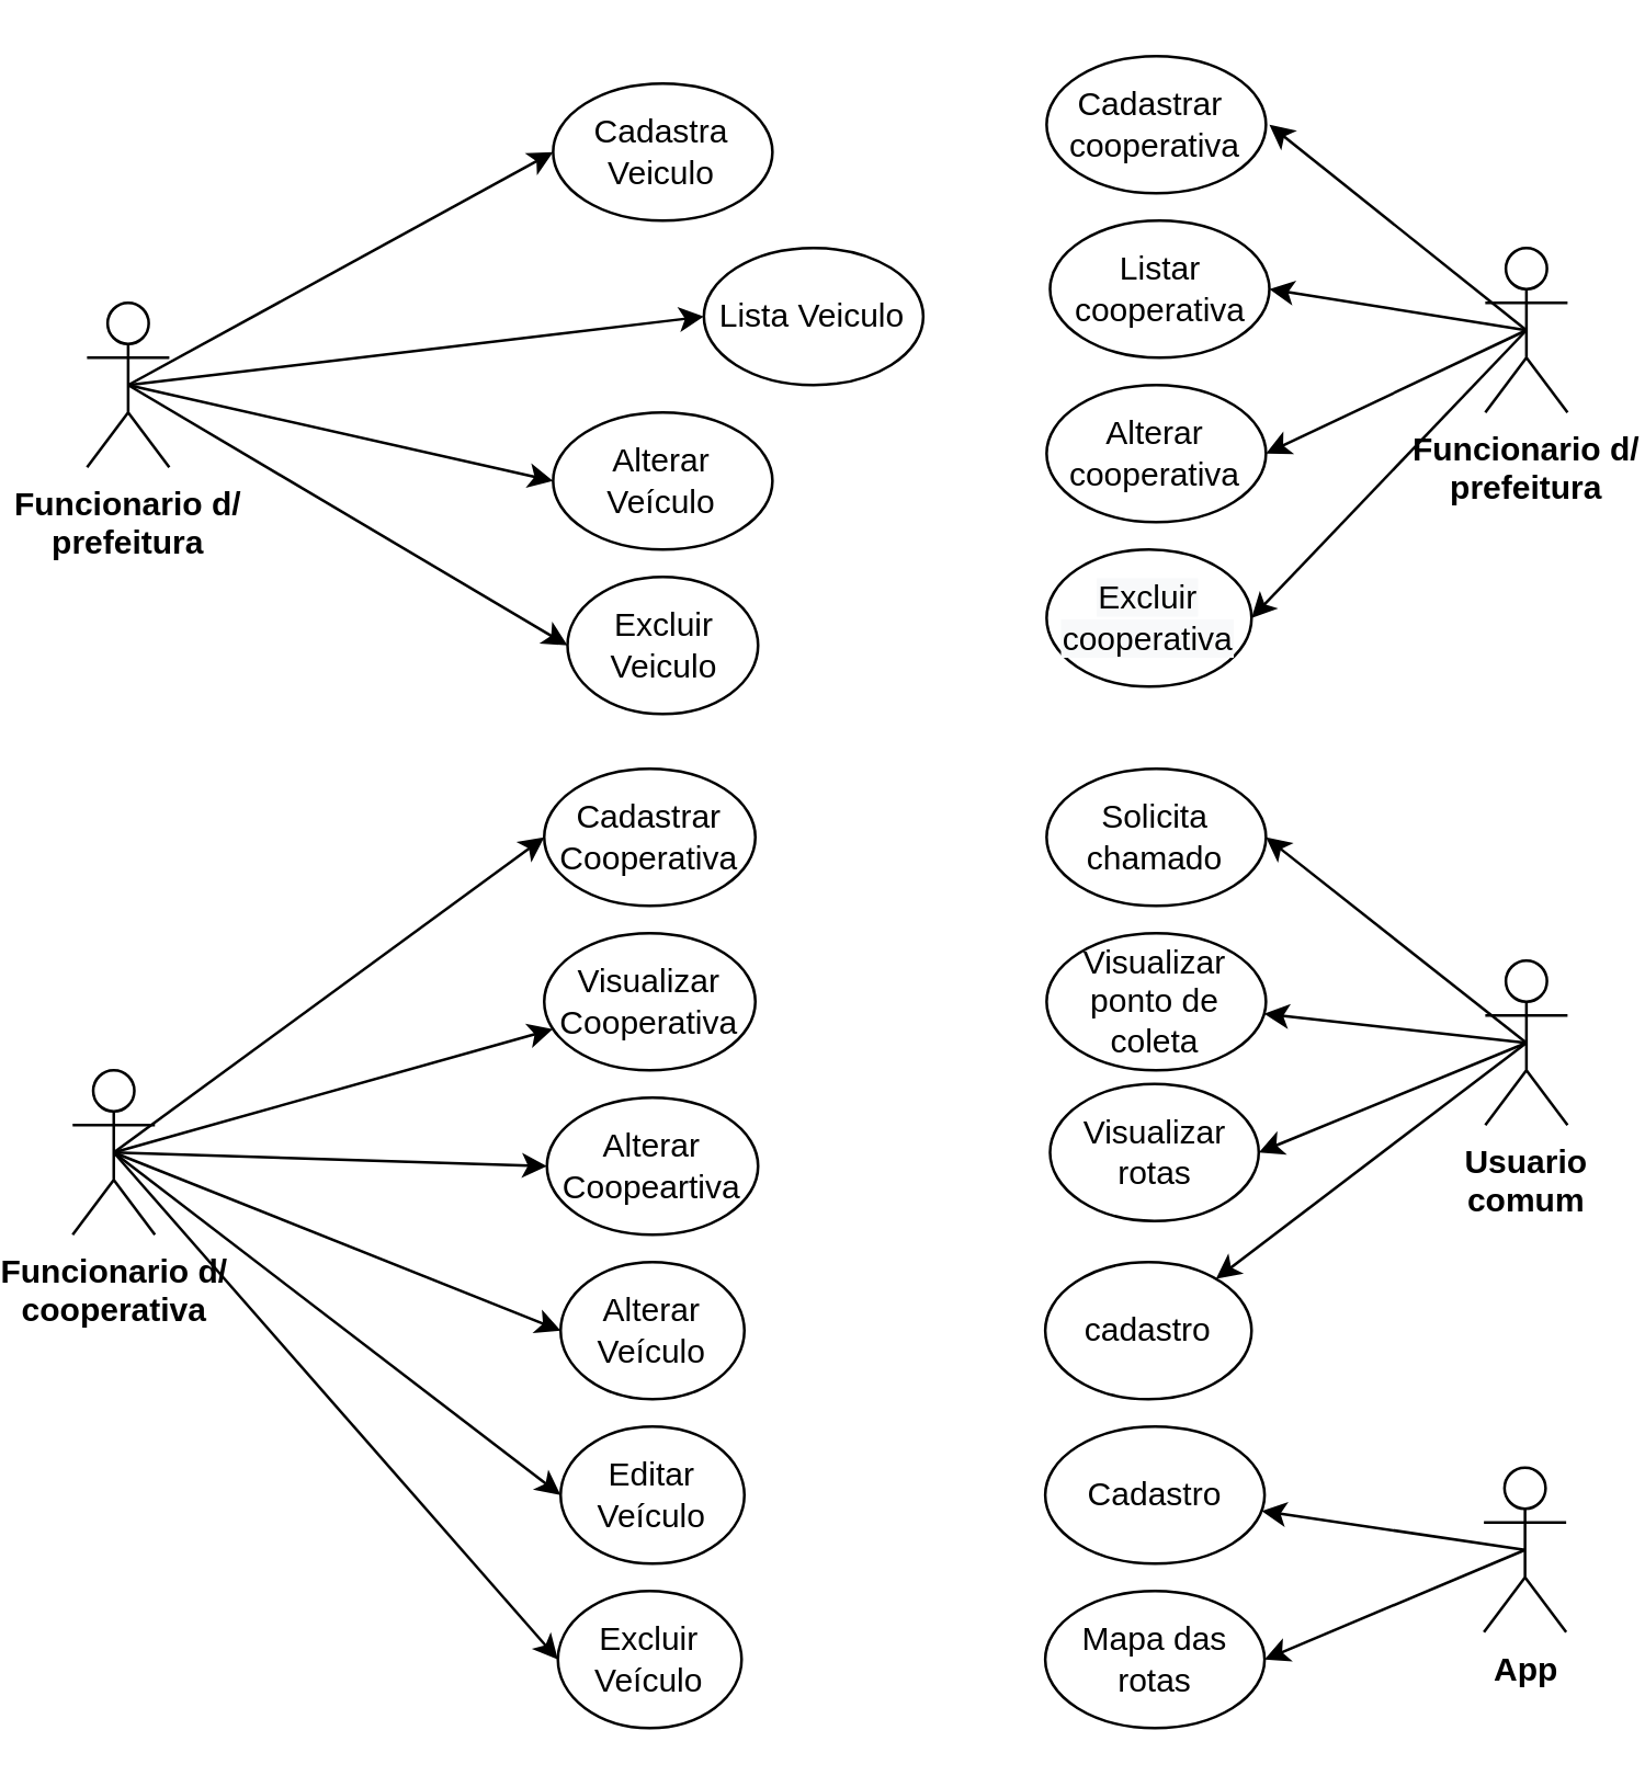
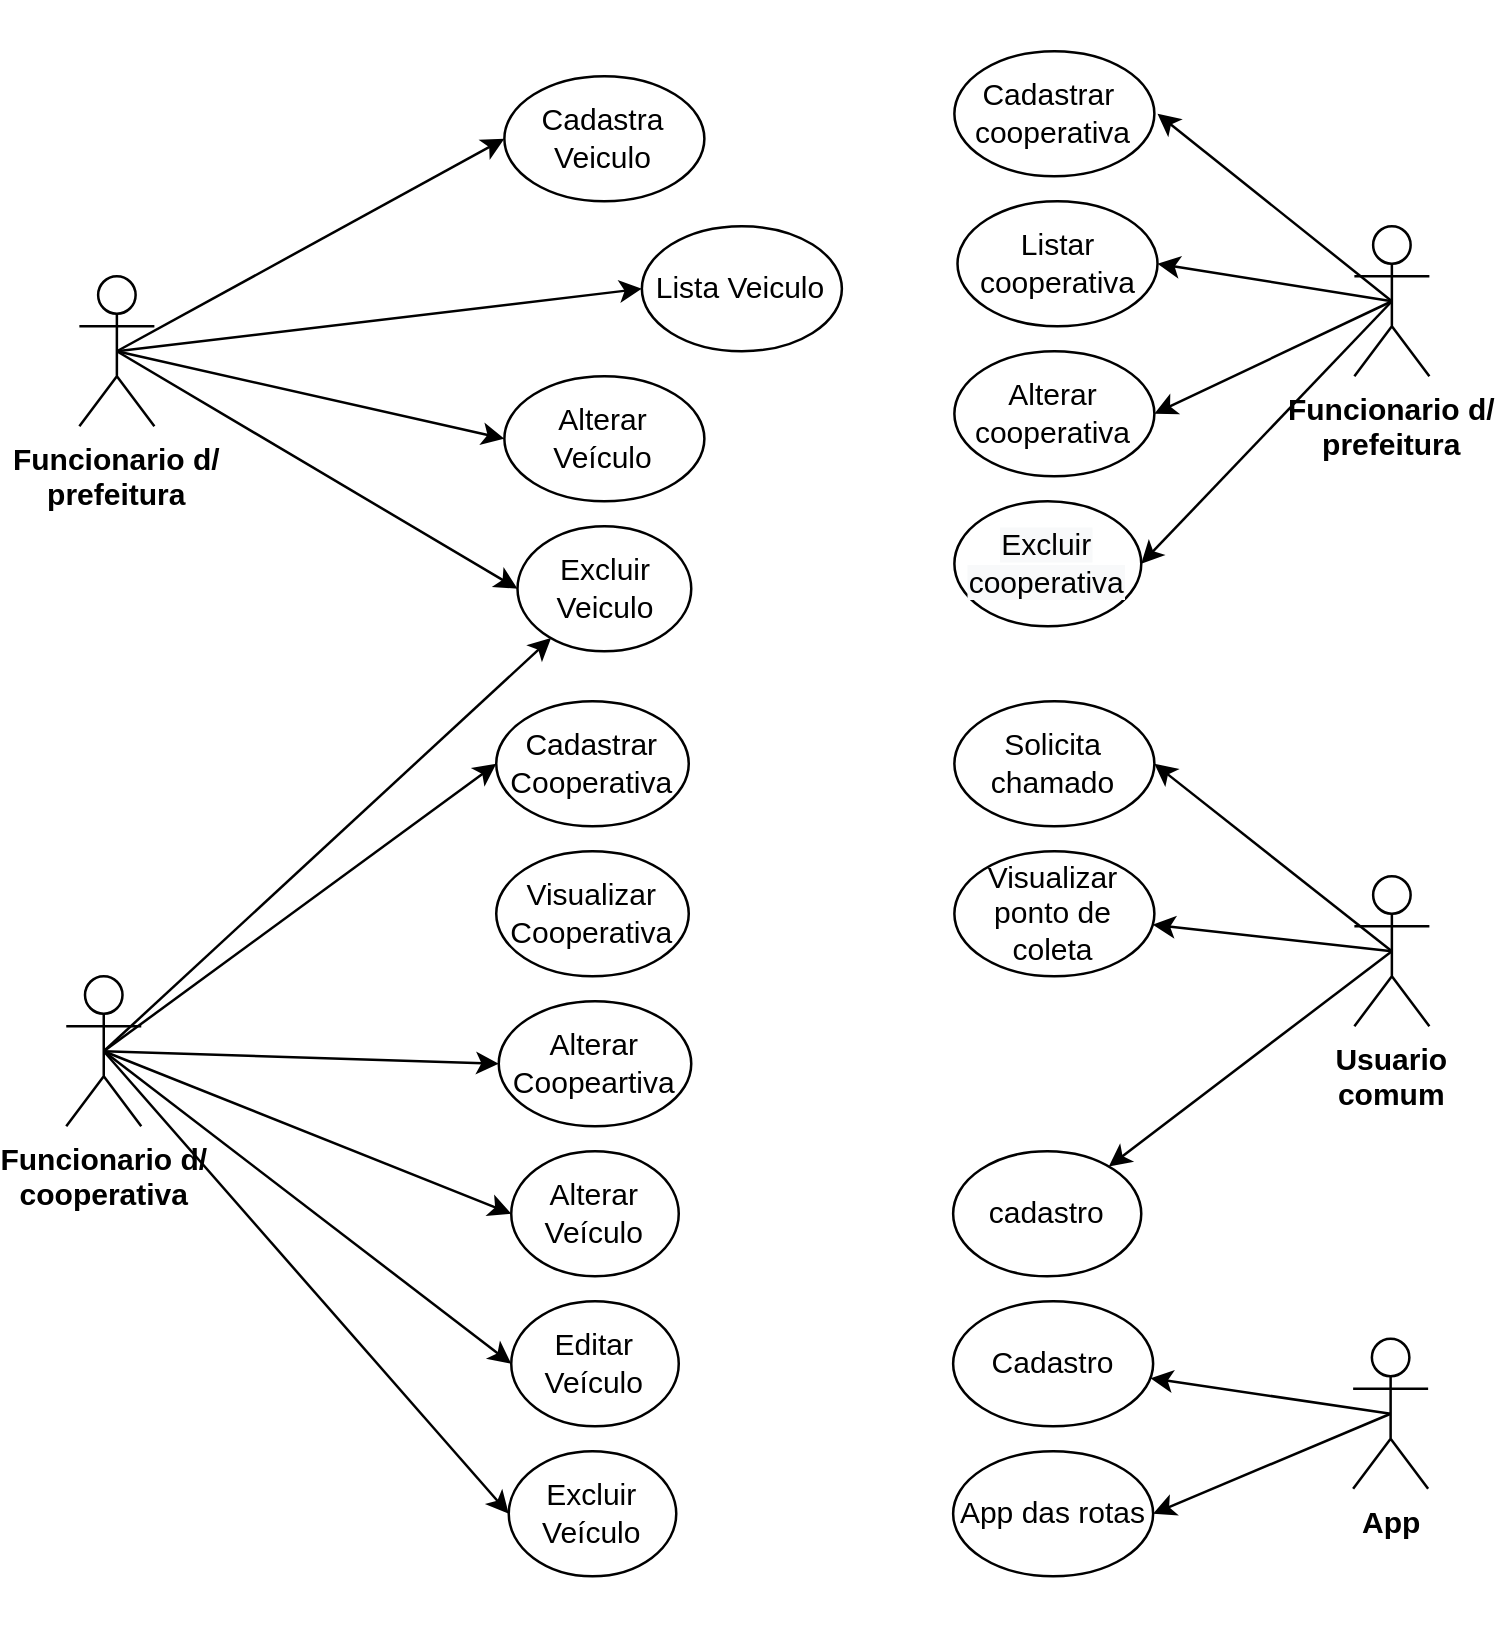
  <mxCell id="0" />
  <mxCell id="1" parent="0" />
  <mxCell id="2" style="rounded=0;orthogonalLoop=1;jettySize=auto;html=1;exitX=0.5;exitY=0.5;exitDx=0;exitDy=0;exitPerimeter=0;" parent="1" source="5" target="6" edge="1"><mxGeometry relative="1" as="geometry"><mxPoint x="537.25" y="380" as="sourcePoint" /></mxGeometry></mxCell>
  <mxCell id="3" style="edgeStyle=none;rounded=0;orthogonalLoop=1;jettySize=auto;html=1;entryX=1;entryY=0.5;entryDx=0;entryDy=0;exitX=0.5;exitY=0.5;exitDx=0;exitDy=0;exitPerimeter=0;" parent="1" source="5" target="7" edge="1"><mxGeometry relative="1" as="geometry"><mxPoint x="537.25" y="380" as="sourcePoint" /></mxGeometry></mxCell>
- <mxCell id="4" style="rounded=0;orthogonalLoop=1;jettySize=auto;html=1;entryX=1;entryY=0.5;entryDx=0;entryDy=0;exitX=0.5;exitY=0.5;exitDx=0;exitDy=0;exitPerimeter=0;" parent="1" source="5" target="18" edge="1"><mxGeometry relative="1" as="geometry" /></mxCell>
  <mxCell id="5" value="&lt;b&gt;Usuario&lt;br&gt;comum&lt;/b&gt;" style="shape=umlActor;verticalLabelPosition=bottom;verticalAlign=top;html=1;outlineConnect=0;" parent="1" vertex="1"><mxGeometry x="535.25" y="350" width="30" height="60" as="geometry" /></mxCell>
  <mxCell id="6" value="Visualizar ponto de coleta" style="ellipse;whiteSpace=wrap;html=1;" parent="1" vertex="1"><mxGeometry x="375.25" y="340" width="80" height="50" as="geometry" /></mxCell>
  <mxCell id="7" value="Solicita chamado" style="ellipse;whiteSpace=wrap;html=1;" parent="1" vertex="1"><mxGeometry x="375.25" y="280" width="80" height="50" as="geometry" /></mxCell>
- <mxCell id="8" style="rounded=0;orthogonalLoop=1;jettySize=auto;html=1;exitX=0.5;exitY=0.5;exitDx=0;exitDy=0;exitPerimeter=0;" parent="1" source="14" target="15" edge="1"><mxGeometry relative="1" as="geometry" /></mxCell>
+ <mxCell id="8" style="rounded=0;orthogonalLoop=1;jettySize=auto;html=1;exitX=0.5;exitY=0.5;exitDx=0;exitDy=0;exitPerimeter=0;" parent="1" source="14" target="33" edge="1"><mxGeometry relative="1" as="geometry" /></mxCell>
  <mxCell id="9" style="edgeStyle=none;rounded=0;orthogonalLoop=1;jettySize=auto;html=1;entryX=0;entryY=0.5;entryDx=0;entryDy=0;exitX=0.5;exitY=0.5;exitDx=0;exitDy=0;exitPerimeter=0;" parent="1" source="14" target="16" edge="1"><mxGeometry relative="1" as="geometry" /></mxCell>
  <mxCell id="10" style="edgeStyle=none;rounded=0;orthogonalLoop=1;jettySize=auto;html=1;entryX=0;entryY=0.5;entryDx=0;entryDy=0;exitX=0.5;exitY=0.5;exitDx=0;exitDy=0;exitPerimeter=0;" parent="1" source="14" target="17" edge="1"><mxGeometry relative="1" as="geometry" /></mxCell>
  <mxCell id="11" style="edgeStyle=none;rounded=0;orthogonalLoop=1;jettySize=auto;html=1;entryX=0;entryY=0.5;entryDx=0;entryDy=0;exitX=0.5;exitY=0.5;exitDx=0;exitDy=0;exitPerimeter=0;" parent="1" source="14" target="19" edge="1"><mxGeometry relative="1" as="geometry" /></mxCell>
  <mxCell id="12" style="edgeStyle=none;rounded=0;orthogonalLoop=1;jettySize=auto;html=1;entryX=0;entryY=0.5;entryDx=0;entryDy=0;exitX=0.5;exitY=0.5;exitDx=0;exitDy=0;exitPerimeter=0;" parent="1" source="14" target="20" edge="1"><mxGeometry relative="1" as="geometry" /></mxCell>
  <mxCell id="13" style="edgeStyle=none;rounded=0;orthogonalLoop=1;jettySize=auto;html=1;entryX=0;entryY=0.5;entryDx=0;entryDy=0;exitX=0.5;exitY=0.5;exitDx=0;exitDy=0;exitPerimeter=0;" parent="1" source="14" target="21" edge="1"><mxGeometry relative="1" as="geometry" /></mxCell>
  <mxCell id="14" value="&lt;b&gt;Funcionario d/ &lt;br&gt;cooperativa&lt;/b&gt;" style="shape=umlActor;verticalLabelPosition=bottom;verticalAlign=top;html=1;outlineConnect=0;" parent="1" vertex="1"><mxGeometry x="20" y="390" width="30" height="60" as="geometry" /></mxCell>
  <mxCell id="15" value="Visualizar Cooperativa" style="ellipse;whiteSpace=wrap;html=1;" parent="1" vertex="1"><mxGeometry x="192" y="340" width="77" height="50" as="geometry" /></mxCell>
  <mxCell id="16" value="Cadastrar Cooperativa" style="ellipse;whiteSpace=wrap;html=1;" parent="1" vertex="1"><mxGeometry x="192" y="280" width="77" height="50" as="geometry" /></mxCell>
  <mxCell id="17" value="Alterar Coopeartiva" style="ellipse;whiteSpace=wrap;html=1;" parent="1" vertex="1"><mxGeometry x="193" y="400" width="77" height="50" as="geometry" /></mxCell>
- <mxCell id="18" value="Visualizar rotas" style="ellipse;whiteSpace=wrap;html=1;" parent="1" vertex="1"><mxGeometry x="376.5" y="395" width="76.12" height="50" as="geometry" /></mxCell>
  <mxCell id="19" value="Alterar Veículo" style="ellipse;whiteSpace=wrap;html=1;" parent="1" vertex="1"><mxGeometry x="198" y="460" width="67" height="50" as="geometry" /></mxCell>
  <mxCell id="20" value="Editar Veículo" style="ellipse;whiteSpace=wrap;html=1;" parent="1" vertex="1"><mxGeometry x="198" y="520" width="67" height="50" as="geometry" /></mxCell>
  <mxCell id="21" value="Excluir Veículo" style="ellipse;whiteSpace=wrap;html=1;" parent="1" vertex="1"><mxGeometry x="197" y="580" width="67" height="50" as="geometry" /></mxCell>
  <mxCell id="22" style="rounded=0;orthogonalLoop=1;jettySize=auto;html=1;exitX=0.5;exitY=0.5;exitDx=0;exitDy=0;exitPerimeter=0;" parent="1" source="24" target="25" edge="1"><mxGeometry relative="1" as="geometry"><mxPoint x="486.75" y="580" as="sourcePoint" /></mxGeometry></mxCell>
  <mxCell id="23" style="edgeStyle=none;rounded=0;orthogonalLoop=1;jettySize=auto;html=1;entryX=1;entryY=0.5;entryDx=0;entryDy=0;exitX=0.5;exitY=0.5;exitDx=0;exitDy=0;exitPerimeter=0;" parent="1" source="24" target="26" edge="1"><mxGeometry relative="1" as="geometry"><mxPoint x="486.75" y="580" as="sourcePoint" /></mxGeometry></mxCell>
  <mxCell id="24" value="&lt;b&gt;App&lt;/b&gt;" style="shape=umlActor;verticalLabelPosition=bottom;verticalAlign=top;html=1;outlineConnect=0;" parent="1" vertex="1"><mxGeometry x="534.75" y="535" width="30" height="60" as="geometry" /></mxCell>
  <mxCell id="25" value="Cadastro" style="ellipse;whiteSpace=wrap;html=1;" parent="1" vertex="1"><mxGeometry x="374.75" y="520" width="80" height="50" as="geometry" /></mxCell>
- <mxCell id="26" value="Mapa das rotas" style="ellipse;whiteSpace=wrap;html=1;" parent="1" vertex="1"><mxGeometry x="374.75" y="580" width="80" height="50" as="geometry" /></mxCell>
+ <mxCell id="26" value="App das rotas" style="ellipse;whiteSpace=wrap;html=1;" parent="1" vertex="1"><mxGeometry x="374.75" y="580" width="80" height="50" as="geometry" /></mxCell>
  <mxCell id="27" style="edgeStyle=none;rounded=0;orthogonalLoop=1;jettySize=auto;html=1;entryX=0;entryY=0.5;entryDx=0;entryDy=0;exitX=0.5;exitY=0.5;exitDx=0;exitDy=0;exitPerimeter=0;" parent="1" source="35" target="33" edge="1"><mxGeometry relative="1" as="geometry" /></mxCell>
  <mxCell id="28" style="edgeStyle=none;rounded=0;orthogonalLoop=1;jettySize=auto;html=1;entryX=0;entryY=0.5;entryDx=0;entryDy=0;exitX=0.5;exitY=0.5;exitDx=0;exitDy=0;exitPerimeter=0;" parent="1" source="35" target="34" edge="1"><mxGeometry relative="1" as="geometry" /></mxCell>
  <mxCell id="29" style="edgeStyle=none;rounded=0;orthogonalLoop=1;jettySize=auto;html=1;entryX=0;entryY=0.5;entryDx=0;entryDy=0;exitX=0.5;exitY=0.5;exitDx=0;exitDy=0;exitPerimeter=0;" parent="1" source="35" target="31" edge="1"><mxGeometry relative="1" as="geometry" /></mxCell>
  <mxCell id="30" style="edgeStyle=none;rounded=0;orthogonalLoop=1;jettySize=auto;html=1;entryX=0;entryY=0.5;entryDx=0;entryDy=0;exitX=0.5;exitY=0.5;exitDx=0;exitDy=0;exitPerimeter=0;" parent="1" source="35" target="32" edge="1"><mxGeometry relative="1" as="geometry" /></mxCell>
  <mxCell id="31" value="Lista Veiculo" style="ellipse;whiteSpace=wrap;html=1;" parent="1" vertex="1"><mxGeometry x="250.25" y="90" width="80" height="50" as="geometry" /></mxCell>
  <mxCell id="32" value="Cadastra Veiculo" style="ellipse;whiteSpace=wrap;html=1;" parent="1" vertex="1"><mxGeometry x="195.25" y="30" width="80" height="50" as="geometry" /></mxCell>
  <mxCell id="33" value="Excluir Veiculo" style="ellipse;whiteSpace=wrap;html=1;" parent="1" vertex="1"><mxGeometry x="200.5" y="210" width="69.5" height="50" as="geometry" /></mxCell>
  <mxCell id="34" value="Alterar Veículo" style="ellipse;whiteSpace=wrap;html=1;" parent="1" vertex="1"><mxGeometry x="195.25" y="150" width="80" height="50" as="geometry" /></mxCell>
  <mxCell id="35" value="&lt;b&gt;Funcionario d/&lt;br&gt;prefeitura&lt;/b&gt;" style="shape=umlActor;verticalLabelPosition=bottom;verticalAlign=top;html=1;outlineConnect=0;" parent="1" vertex="1"><mxGeometry x="25.25" y="110" width="30" height="60" as="geometry" /></mxCell>
  <mxCell id="36" value="Listar cooperativa" style="ellipse;whiteSpace=wrap;html=1;" parent="1" vertex="1"><mxGeometry x="376.5" y="80" width="80" height="50" as="geometry" /></mxCell>
  <mxCell id="37" value="Cadastrar&amp;nbsp;&lt;br&gt;cooperativa" style="ellipse;whiteSpace=wrap;html=1;" parent="1" vertex="1"><mxGeometry x="375.25" y="20" width="80" height="50" as="geometry" /></mxCell>
  <mxCell id="38" value="&#10;&#10;&lt;span style=&quot;color: rgb(0, 0, 0); font-family: helvetica; font-size: 12px; font-style: normal; font-weight: 400; letter-spacing: normal; text-align: center; text-indent: 0px; text-transform: none; word-spacing: 0px; background-color: rgb(248, 249, 250); display: inline; float: none;&quot;&gt;Excluir cooperativa&lt;/span&gt;&#10;&#10;" style="ellipse;whiteSpace=wrap;html=1;" parent="1" vertex="1"><mxGeometry x="375.25" y="200" width="74.75" height="50" as="geometry" /></mxCell>
  <mxCell id="39" value="Alterar cooperativa" style="ellipse;whiteSpace=wrap;html=1;" parent="1" vertex="1"><mxGeometry x="375.25" y="140" width="80" height="50" as="geometry" /></mxCell>
  <mxCell id="40" style="edgeStyle=none;rounded=0;orthogonalLoop=1;jettySize=auto;html=1;entryX=1;entryY=0.5;entryDx=0;entryDy=0;exitX=0.5;exitY=0.5;exitDx=0;exitDy=0;exitPerimeter=0;" parent="1" source="44" target="38" edge="1"><mxGeometry relative="1" as="geometry" /></mxCell>
  <mxCell id="41" style="edgeStyle=none;rounded=0;orthogonalLoop=1;jettySize=auto;html=1;entryX=1;entryY=0.5;entryDx=0;entryDy=0;exitX=0.5;exitY=0.5;exitDx=0;exitDy=0;exitPerimeter=0;" parent="1" source="44" target="39" edge="1"><mxGeometry relative="1" as="geometry" /></mxCell>
  <mxCell id="42" style="edgeStyle=none;rounded=0;orthogonalLoop=1;jettySize=auto;html=1;entryX=1;entryY=0.5;entryDx=0;entryDy=0;exitX=0.5;exitY=0.5;exitDx=0;exitDy=0;exitPerimeter=0;" parent="1" source="44" target="36" edge="1"><mxGeometry relative="1" as="geometry" /></mxCell>
  <mxCell id="43" style="edgeStyle=none;rounded=0;orthogonalLoop=1;jettySize=auto;html=1;entryX=1;entryY=0.5;entryDx=0;entryDy=0;exitX=0.5;exitY=0.5;exitDx=0;exitDy=0;exitPerimeter=0;" parent="1" source="44" edge="1"><mxGeometry relative="1" as="geometry"><mxPoint x="456.5" y="45" as="targetPoint" /></mxGeometry></mxCell>
  <mxCell id="44" value="&lt;b&gt;Funcionario d/&lt;br&gt;prefeitura&lt;/b&gt;" style="shape=umlActor;verticalLabelPosition=bottom;verticalAlign=top;html=1;outlineConnect=0;" parent="1" vertex="1"><mxGeometry x="535.25" y="90" width="30" height="60" as="geometry" /></mxCell>
  <mxCell id="45" value="" style="endArrow=classic;html=1;exitX=0.5;exitY=0.5;exitDx=0;exitDy=0;exitPerimeter=0;" edge="1" parent="1" source="5" target="46"><mxGeometry width="50" height="50" relative="1" as="geometry"><mxPoint x="330" y="440" as="sourcePoint" /><mxPoint x="440" y="500" as="targetPoint" /></mxGeometry></mxCell>
  <mxCell id="46" value="cadastro" style="ellipse;whiteSpace=wrap;html=1;" vertex="1" parent="1"><mxGeometry x="374.75" y="460" width="75.25" height="50" as="geometry" /></mxCell>
